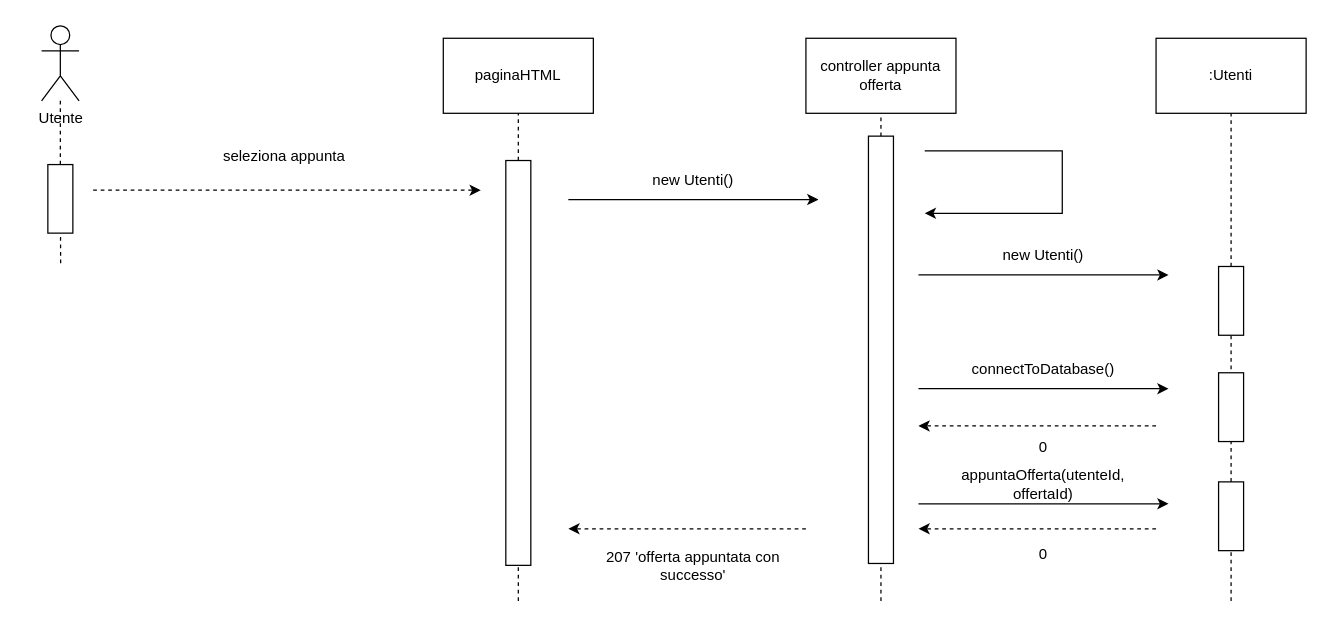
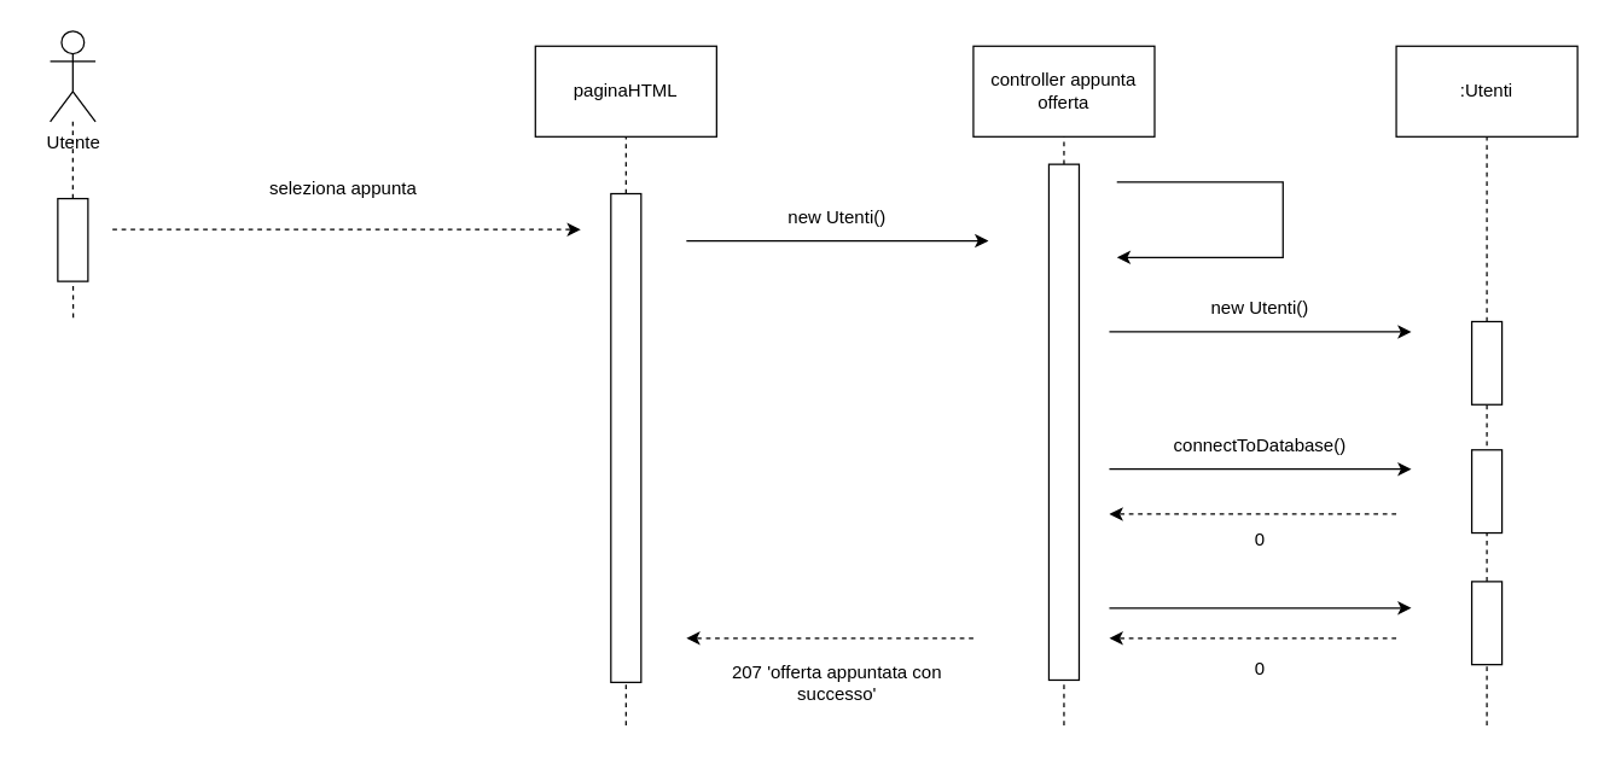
  <mxCell id="0" />
  <mxCell id="1" parent="0" />
  <mxCell id="2" value="Utente" style="shape=umlActor;verticalLabelPosition=bottom;verticalAlign=top;html=1;outlineConnect=0;" parent="1" vertex="1"><mxGeometry x="32.75" y="20" width="30" height="60" as="geometry" /></mxCell>
  <mxCell id="3" value="" style="endArrow=none;dashed=1;html=1;rounded=0;" parent="1" source="23" target="2" edge="1"><mxGeometry width="50" height="50" relative="1" as="geometry"><mxPoint x="47.75" y="781" as="sourcePoint" /><mxPoint x="62.75" y="361" as="targetPoint" /><Array as="points" /></mxGeometry></mxCell>
  <mxCell id="4" value="controller appunta offerta" style="rounded=0;whiteSpace=wrap;html=1;" parent="1" vertex="1"><mxGeometry x="644" y="30" width="120" height="60" as="geometry" /></mxCell>
  <mxCell id="5" value="" style="endArrow=none;dashed=1;html=1;rounded=0;entryX=0.5;entryY=1;entryDx=0;entryDy=0;" parent="1" source="32" target="4" edge="1"><mxGeometry width="50" height="50" relative="1" as="geometry"><mxPoint x="704.001" y="269.375" as="sourcePoint" /><mxPoint x="704.001" y="246.25" as="targetPoint" /></mxGeometry></mxCell>
  <mxCell id="6" value=":Utenti" style="rounded=0;whiteSpace=wrap;html=1;" parent="1" vertex="1"><mxGeometry x="924" y="30" width="120" height="60" as="geometry" /></mxCell>
  <mxCell id="7" value="" style="endArrow=none;dashed=1;html=1;rounded=0;entryX=0.5;entryY=1;entryDx=0;entryDy=0;" parent="1" source="12" target="6" edge="1"><mxGeometry width="50" height="50" relative="1" as="geometry"><mxPoint x="983.5" y="490" as="sourcePoint" /><mxPoint x="983.5" y="240" as="targetPoint" /></mxGeometry></mxCell>
  <mxCell id="8" value="seleziona appunta" style="text;html=1;align=center;verticalAlign=middle;whiteSpace=wrap;rounded=0;" parent="1" vertex="1"><mxGeometry x="156.5" y="110" width="140" height="30" as="geometry" /></mxCell>
  <mxCell id="9" value="" style="endArrow=classic;html=1;rounded=0;" parent="1" edge="1"><mxGeometry width="50" height="50" relative="1" as="geometry"><mxPoint x="734" y="219.25" as="sourcePoint" /><mxPoint x="934" y="219.25" as="targetPoint" /></mxGeometry></mxCell>
  <mxCell id="10" value="new Utenti()" style="text;html=1;align=center;verticalAlign=middle;whiteSpace=wrap;rounded=0;" parent="1" vertex="1"><mxGeometry x="764" y="189.25" width="140" height="30" as="geometry" /></mxCell>
  <mxCell id="11" value="" style="endArrow=none;dashed=1;html=1;rounded=0;" parent="1" source="29" target="12" edge="1"><mxGeometry width="50" height="50" relative="1" as="geometry"><mxPoint x="984" y="800" as="sourcePoint" /><mxPoint x="983.5" y="240" as="targetPoint" /></mxGeometry></mxCell>
  <mxCell id="12" value="" style="rounded=0;whiteSpace=wrap;html=1;rotation=90;" parent="1" vertex="1"><mxGeometry x="956.5" y="230" width="55" height="20" as="geometry" /></mxCell>
  <mxCell id="13" value="" style="endArrow=classic;html=1;rounded=0;" parent="1" edge="1"><mxGeometry width="50" height="50" relative="1" as="geometry"><mxPoint x="734" y="310.25" as="sourcePoint" /><mxPoint x="934" y="310.25" as="targetPoint" /></mxGeometry></mxCell>
  <mxCell id="14" value="connectToDatabase()" style="text;html=1;align=center;verticalAlign=middle;whiteSpace=wrap;rounded=0;" parent="1" vertex="1"><mxGeometry x="764" y="280.25" width="140" height="30" as="geometry" /></mxCell>
  <mxCell id="15" value="0" style="text;html=1;align=center;verticalAlign=middle;whiteSpace=wrap;rounded=0;" parent="1" vertex="1"><mxGeometry x="764" y="342.25" width="140" height="30" as="geometry" /></mxCell>
  <mxCell id="16" value="" style="rounded=0;whiteSpace=wrap;html=1;rotation=90;" parent="1" vertex="1"><mxGeometry x="956.5" y="315" width="55" height="20" as="geometry" /></mxCell>
  <mxCell id="17" value="" style="endArrow=classic;html=1;rounded=0;" parent="1" edge="1"><mxGeometry width="50" height="50" relative="1" as="geometry"><mxPoint x="734" y="402.25" as="sourcePoint" /><mxPoint x="934" y="402.25" as="targetPoint" /></mxGeometry></mxCell>
- <mxCell id="18" value="appuntaOfferta(utenteId, offertaId)" style="text;html=1;align=center;verticalAlign=middle;whiteSpace=wrap;rounded=0;" parent="1" vertex="1"><mxGeometry x="764" y="372.25" width="140" height="30" as="geometry" /></mxCell>
  <mxCell id="19" value="0" style="text;html=1;align=center;verticalAlign=middle;whiteSpace=wrap;rounded=0;" parent="1" vertex="1"><mxGeometry x="764" y="428.25" width="140" height="30" as="geometry" /></mxCell>
  <mxCell id="20" value="paginaHTML" style="rounded=0;whiteSpace=wrap;html=1;" parent="1" vertex="1"><mxGeometry x="354" y="30" width="120" height="60" as="geometry" /></mxCell>
  <mxCell id="21" value="" style="endArrow=none;dashed=1;html=1;rounded=0;entryX=0.5;entryY=1;entryDx=0;entryDy=0;" parent="1" source="27" target="20" edge="1"><mxGeometry width="50" height="50" relative="1" as="geometry"><mxPoint x="414" y="790" as="sourcePoint" /><mxPoint x="413.5" y="250" as="targetPoint" /></mxGeometry></mxCell>
  <mxCell id="22" value="" style="endArrow=none;dashed=1;html=1;rounded=0;" parent="1" target="23" edge="1"><mxGeometry width="50" height="50" relative="1" as="geometry"><mxPoint x="48" y="210" as="sourcePoint" /><mxPoint x="47.75" y="251" as="targetPoint" /><Array as="points" /></mxGeometry></mxCell>
  <mxCell id="23" value="" style="rounded=0;whiteSpace=wrap;html=1;rotation=90;" parent="1" vertex="1"><mxGeometry x="20.35" y="148.42" width="54.83" height="20" as="geometry" /></mxCell>
  <mxCell id="24" value="" style="endArrow=classic;html=1;rounded=0;" parent="1" edge="1"><mxGeometry width="50" height="50" relative="1" as="geometry"><mxPoint x="739" y="120" as="sourcePoint" /><mxPoint x="739" as="targetPoint" y="170" /><Array as="points"><mxPoint x="849" y="120" /><mxPoint x="849" y="140" /><mxPoint x="849" y="170" /></Array></mxGeometry></mxCell>
  <mxCell id="25" value="" style="endArrow=none;dashed=1;html=1;rounded=0;" parent="1" target="32" edge="1"><mxGeometry width="50" height="50" relative="1" as="geometry"><mxPoint x="704" y="480" as="sourcePoint" /><mxPoint x="704" y="90" as="targetPoint" /></mxGeometry></mxCell>
  <mxCell id="26" value="" style="endArrow=none;dashed=1;html=1;rounded=0;" parent="1" target="27" edge="1"><mxGeometry width="50" height="50" relative="1" as="geometry"><mxPoint x="414" y="480" as="sourcePoint" /><mxPoint x="414" y="90" as="targetPoint" /></mxGeometry></mxCell>
  <mxCell id="27" value="" style="rounded=0;whiteSpace=wrap;html=1;rotation=90;" parent="1" vertex="1"><mxGeometry x="252.13" y="279.63" width="323.75" height="20" as="geometry" /></mxCell>
  <mxCell id="28" value="" style="endArrow=none;dashed=1;html=1;rounded=0;" parent="1" target="29" edge="1"><mxGeometry width="50" height="50" relative="1" as="geometry"><mxPoint x="984" y="480" as="sourcePoint" /><mxPoint x="984" y="443" as="targetPoint" /></mxGeometry></mxCell>
  <mxCell id="29" value="" style="rounded=0;whiteSpace=wrap;html=1;rotation=90;" parent="1" vertex="1"><mxGeometry x="956.5" y="402.25" width="55" height="20" as="geometry" /></mxCell>
  <mxCell id="30" value="" style="html=1;labelBackgroundColor=#ffffff;startArrow=none;startFill=0;startSize=6;endArrow=classic;endFill=1;endSize=6;jettySize=auto;orthogonalLoop=1;strokeWidth=1;dashed=1;fontSize=14;rounded=0;" parent="1" edge="1"><mxGeometry width="60" height="60" relative="1" as="geometry"><mxPoint x="74" y="151.5" as="sourcePoint" /><mxPoint y="151.5" as="targetPoint" x="384" /></mxGeometry></mxCell>
  <mxCell id="31" value="" style="endArrow=none;dashed=1;html=1;rounded=0;entryX=0.5;entryY=1;entryDx=0;entryDy=0;" parent="1" target="32" edge="1"><mxGeometry width="50" height="50" relative="1" as="geometry"><mxPoint x="704.001" y="269.375" as="sourcePoint" /><mxPoint x="704" y="90" as="targetPoint" /></mxGeometry></mxCell>
  <mxCell id="32" value="" style="rounded=0;whiteSpace=wrap;html=1;rotation=90;" parent="1" vertex="1"><mxGeometry x="533.13" y="269.14" width="341.73" height="20" as="geometry" /></mxCell>
  <mxCell id="33" value="207 'offerta appuntata con successo'" style="text;html=1;align=center;verticalAlign=middle;whiteSpace=wrap;rounded=0;" parent="1" vertex="1"><mxGeometry x="464" y="433.25" width="180" height="36.75" as="geometry" /></mxCell>
  <mxCell id="34" value="" style="endArrow=classic;html=1;rounded=0;" parent="1" edge="1"><mxGeometry width="50" height="50" relative="1" as="geometry"><mxPoint x="454" y="159" as="sourcePoint" /><mxPoint x="654" y="159" as="targetPoint" /></mxGeometry></mxCell>
  <mxCell id="35" value="new Utenti()" style="text;html=1;align=center;verticalAlign=middle;whiteSpace=wrap;rounded=0;" parent="1" vertex="1"><mxGeometry x="484" y="129" width="140" height="30" as="geometry" /></mxCell>
  <mxCell id="36" value="" style="html=1;labelBackgroundColor=#ffffff;startArrow=none;startFill=0;startSize=6;endArrow=classic;endFill=1;endSize=6;jettySize=auto;orthogonalLoop=1;strokeWidth=1;dashed=1;fontSize=14;rounded=0;" edge="1" parent="1"><mxGeometry width="60" height="60" relative="1" as="geometry"><mxPoint x="924" y="340" as="sourcePoint" /><mxPoint x="734" y="340" as="targetPoint" /></mxGeometry></mxCell>
  <mxCell id="37" value="" style="html=1;labelBackgroundColor=#ffffff;startArrow=none;startFill=0;startSize=6;endArrow=classic;endFill=1;endSize=6;jettySize=auto;orthogonalLoop=1;strokeWidth=1;dashed=1;fontSize=14;rounded=0;" edge="1" parent="1"><mxGeometry width="60" height="60" relative="1" as="geometry"><mxPoint x="924" y="422.25" as="sourcePoint" /><mxPoint x="734" y="422.25" as="targetPoint" /></mxGeometry></mxCell>
  <mxCell id="38" value="" style="html=1;labelBackgroundColor=#ffffff;startArrow=none;startFill=0;startSize=6;endArrow=classic;endFill=1;endSize=6;jettySize=auto;orthogonalLoop=1;strokeWidth=1;dashed=1;fontSize=14;rounded=0;" edge="1" parent="1"><mxGeometry width="60" height="60" relative="1" as="geometry"><mxPoint x="644" y="422.25" as="sourcePoint" /><mxPoint x="454" y="422.25" as="targetPoint" /></mxGeometry></mxCell>
